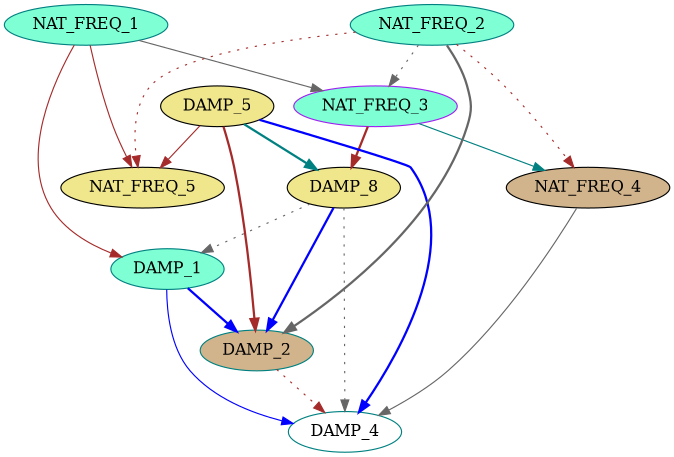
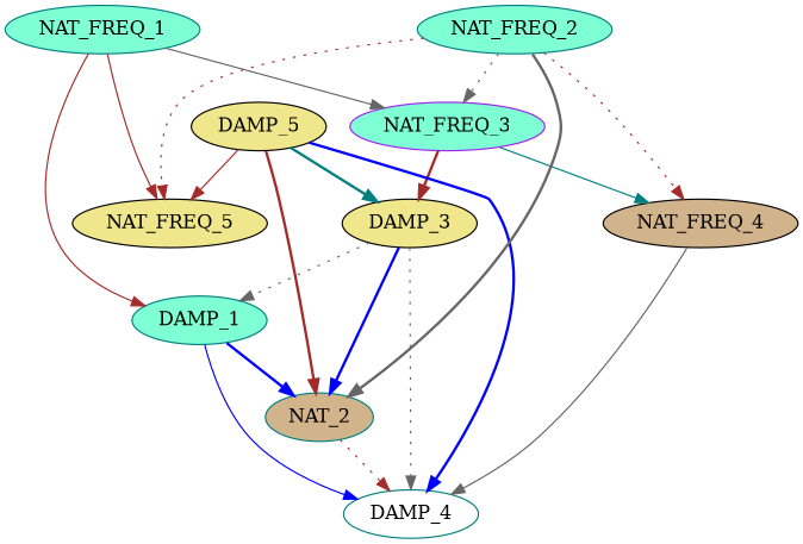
  strict digraph {
    node [color=teal fillcolor=aquamarine style=filled]
    edge [color=brown style=solid]
    NAT_FREQ_3 [color=purple]
    NAT_FREQ_1
    NAT_FREQ_5 [color=black fillcolor=khaki]
    DAMP_1
    NAT_FREQ_4 [color=black fillcolor=tan]
-   DAMP_3 [color=black fillcolor=khaki label=DAMP_8]
+   DAMP_3 [color=black fillcolor=khaki]
    DAMP_4 [fillcolor=white]
-   DAMP_2 [fillcolor=tan]
+   DAMP_2 [fillcolor=tan label=NAT_2]
    DAMP_5 [color=black fillcolor=khaki]
    NAT_FREQ_2
    NAT_FREQ_3 -> NAT_FREQ_4 [color=teal]
    NAT_FREQ_3 -> DAMP_3 [style=bold]
    NAT_FREQ_1 -> NAT_FREQ_3 [color=gray40]
    NAT_FREQ_1 -> NAT_FREQ_5
    NAT_FREQ_1 -> DAMP_1
    DAMP_1 -> DAMP_4 [color=blue]
    DAMP_1 -> DAMP_2 [color=blue style=bold]
    NAT_FREQ_4 -> DAMP_4 [color=gray40]
    DAMP_3 -> DAMP_1 [color=gray40 style=dotted]
    DAMP_3 -> DAMP_4 [color=gray40 style=dotted]
    DAMP_3 -> DAMP_2 [color=blue style=bold]
    DAMP_2 -> DAMP_4 [style=dotted]
    DAMP_5 -> NAT_FREQ_5
    DAMP_5 -> DAMP_3 [color=teal style=bold]
    DAMP_5 -> DAMP_4 [color=blue style=bold]
    DAMP_5 -> DAMP_2 [style=bold]
    NAT_FREQ_2 -> NAT_FREQ_3 [color=gray40 style=dotted]
    NAT_FREQ_2 -> NAT_FREQ_5 [style=dotted]
    NAT_FREQ_2 -> NAT_FREQ_4 [style=dotted]
    NAT_FREQ_2 -> DAMP_2 [color=gray40 style=bold]
  }
